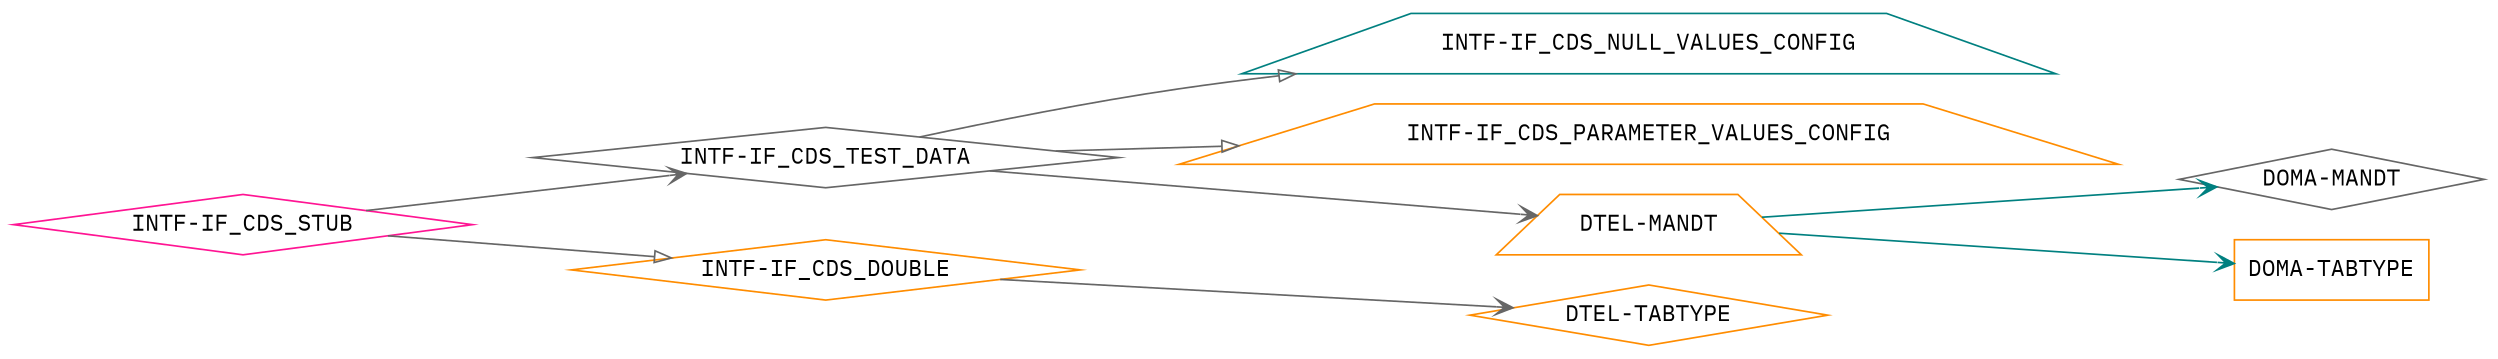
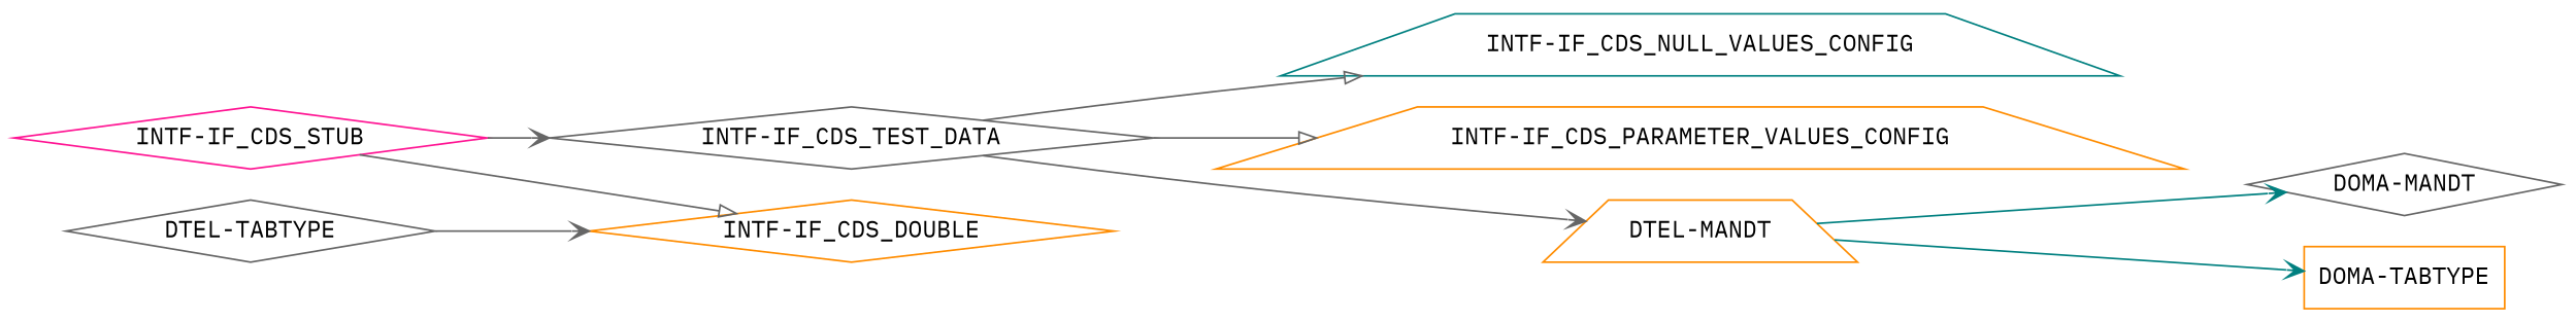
  digraph {
    fontname="IBM Plex Mono"
    rankdir=LR
    node [color=darkorange fontname="IBM Plex Mono" shape=diamond]
    edge [arrowhead=vee color=gray40 fontname="IBM Plex Mono"]
    "INTF-IF_CDS_STUB" [color=deeppink]
    "INTF-IF_CDS_TEST_DATA" [color=gray40]
    "INTF-IF_CDS_DOUBLE"
    "INTF-IF_CDS_NULL_VALUES_CONFIG" [color=teal shape=trapezium]
    "INTF-IF_CDS_PARAMETER_VALUES_CONFIG" [shape=trapezium]
    "DTEL-MANDT" [shape=trapezium]
-   "DTEL-TABTYPE"
+   "DTEL-TABTYPE" [color=gray40]
    "DOMA-MANDT" [color=gray40]
    "DOMA-TABTYPE" [shape=box]
    "INTF-IF_CDS_STUB" -> "INTF-IF_CDS_TEST_DATA"
    "INTF-IF_CDS_STUB" -> "INTF-IF_CDS_DOUBLE" [arrowhead=onormal]
    "INTF-IF_CDS_TEST_DATA" -> "INTF-IF_CDS_NULL_VALUES_CONFIG" [arrowhead=onormal]
    "INTF-IF_CDS_TEST_DATA" -> "INTF-IF_CDS_PARAMETER_VALUES_CONFIG" [arrowhead=onormal]
    "INTF-IF_CDS_TEST_DATA" -> "DTEL-MANDT"
-   "INTF-IF_CDS_DOUBLE" -> "DTEL-TABTYPE"
+   "DTEL-TABTYPE" -> "INTF-IF_CDS_DOUBLE"
    "DTEL-MANDT" -> "DOMA-MANDT" [color=teal]
    "DTEL-MANDT" -> "DOMA-TABTYPE" [color=teal]
  }
